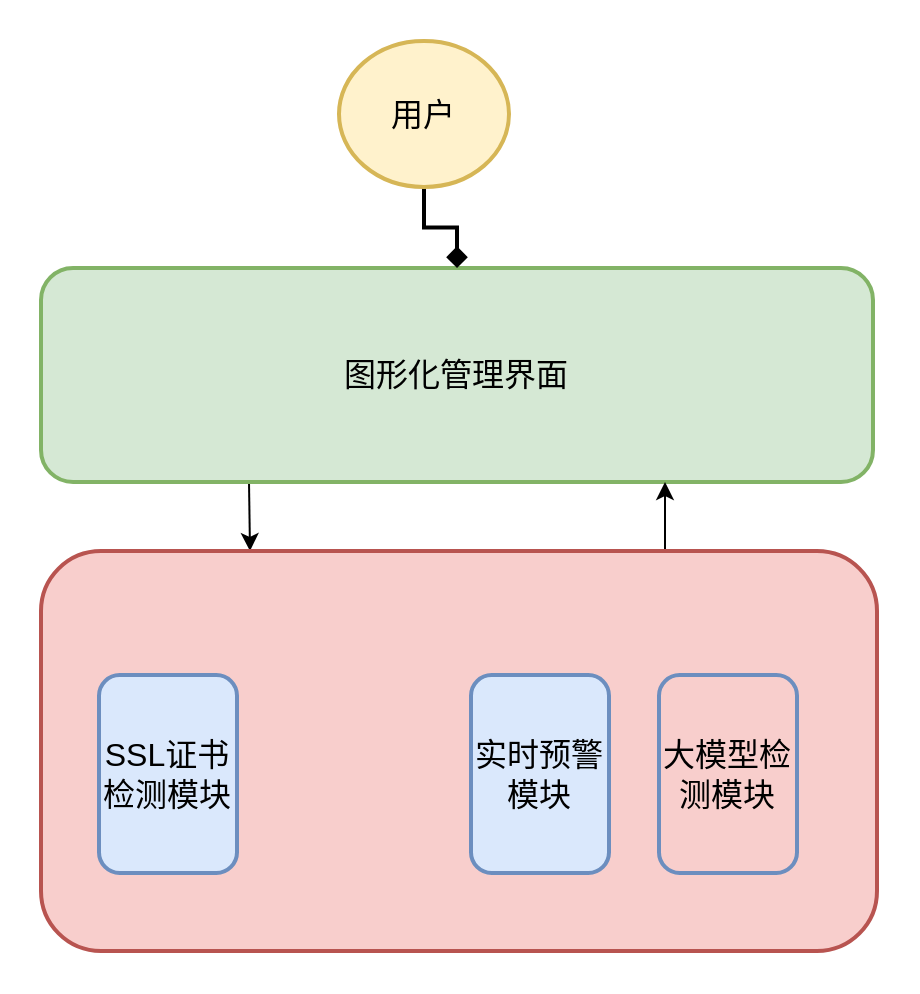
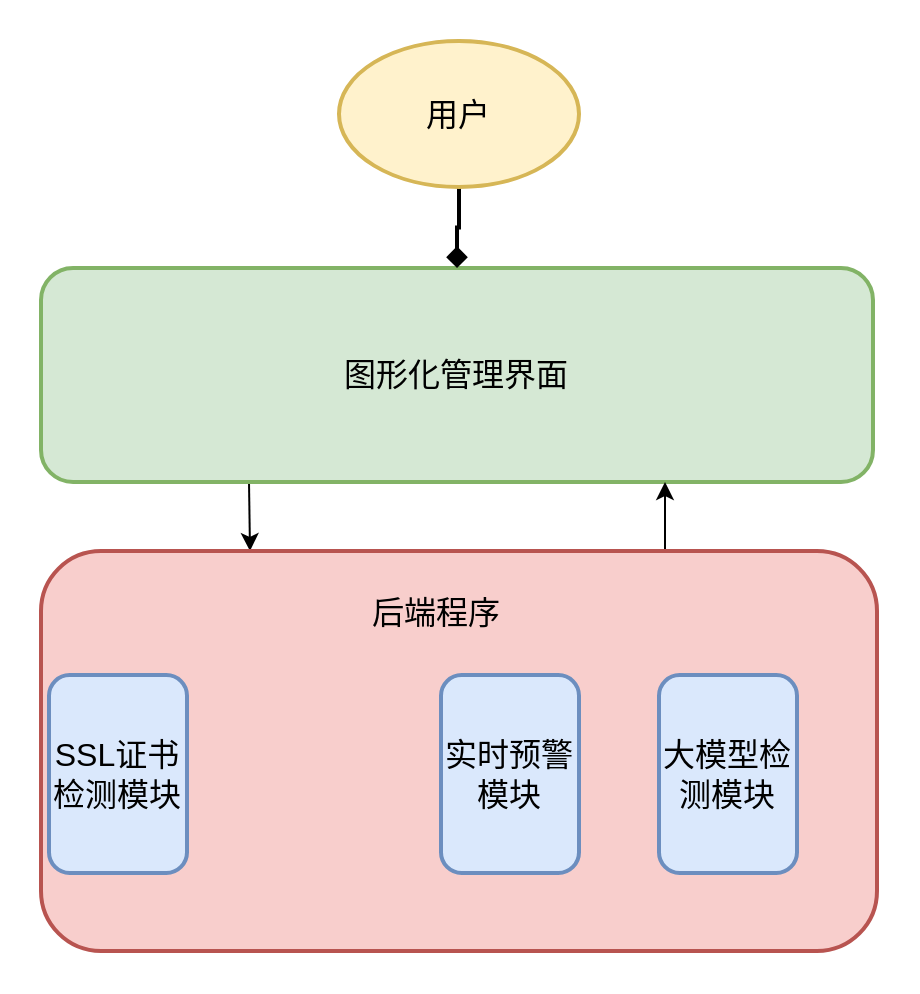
  <mxCell id="0" />
  <mxCell id="1" parent="0" />
  <mxCell id="2" style="edgeStyle=orthogonalEdgeStyle;rounded=0;orthogonalLoop=1;jettySize=auto;html=1;exitX=0.25;exitY=1;exitDx=0;exitDy=0;entryX=0.25;entryY=0;entryDx=0;entryDy=0;" parent="1" source="3" target="5" edge="1"><mxGeometry relative="1" as="geometry" /></mxCell>
  <mxCell id="3" value="&lt;span style=&quot;font-size: 16px;&quot;&gt;图形化管理界面&lt;/span&gt;" style="rounded=1;whiteSpace=wrap;html=1;fillColor=#d5e8d4;strokeColor=#82b366;fontSize=16;strokeWidth=2;" parent="1" vertex="1"><mxGeometry x="20" y="133.5" width="416" height="107" as="geometry" /></mxCell>
  <mxCell id="4" style="edgeStyle=orthogonalEdgeStyle;rounded=0;orthogonalLoop=1;jettySize=auto;html=1;exitX=0.75;exitY=0;exitDx=0;exitDy=0;entryX=0.75;entryY=1;entryDx=0;entryDy=0;" parent="1" source="5" target="3" edge="1"><mxGeometry relative="1" as="geometry" /></mxCell>
  <mxCell id="5" value="" style="rounded=1;whiteSpace=wrap;html=1;fontSize=16;fillColor=#f8cecc;strokeColor=#b85450;strokeWidth=2;" parent="1" vertex="1"><mxGeometry x="20" y="275" width="418" height="200" as="geometry" /></mxCell>
- <mxCell id="7" value="SSL证书检测模块" style="rounded=1;whiteSpace=wrap;html=1;fontSize=16;fillColor=#dae8fc;strokeColor=#6c8ebf;strokeWidth=2;" parent="1" vertex="1"><mxGeometry x="49" y="337" width="69" height="99" as="geometry" /></mxCell>
- <mxCell id="8" value="实时预警模块" style="rounded=1;whiteSpace=wrap;html=1;fontSize=16;fillColor=#dae8fc;strokeColor=#6c8ebf;strokeWidth=2;" parent="1" vertex="1"><mxGeometry x="235" y="337" width="69" height="99" as="geometry" /></mxCell>
- <mxCell id="9" value="大模型检测模块" style="rounded=1;whiteSpace=wrap;html=1;fontSize=16;fillColor=#f8cecc;strokeColor=#6c8ebf;strokeWidth=2;" parent="1" vertex="1"><mxGeometry x="329" y="337" width="69" height="99" as="geometry" /></mxCell>
+ <mxCell id="6" value="后端程序" style="text;html=1;align=center;verticalAlign=middle;whiteSpace=wrap;rounded=0;fontSize=16;strokeWidth=2;" parent="1" vertex="1"><mxGeometry x="135" y="291" width="166" height="30" as="geometry" /></mxCell>
+ <mxCell id="7" value="SSL证书检测模块" style="rounded=1;whiteSpace=wrap;html=1;fontSize=16;fillColor=#dae8fc;strokeColor=#6c8ebf;strokeWidth=2;" parent="1" vertex="1"><mxGeometry x="24" y="337" width="69" height="99" as="geometry" /></mxCell>
+ <mxCell id="8" value="实时预警模块" style="rounded=1;whiteSpace=wrap;html=1;fontSize=16;fillColor=#dae8fc;strokeColor=#6c8ebf;strokeWidth=2;" parent="1" vertex="1"><mxGeometry x="220" y="337" width="69" height="99" as="geometry" /></mxCell>
+ <mxCell id="9" value="大模型检测模块" style="rounded=1;whiteSpace=wrap;html=1;fontSize=16;fillColor=#dae8fc;strokeColor=#6c8ebf;strokeWidth=2;" parent="1" vertex="1"><mxGeometry x="329" y="337" width="69" height="99" as="geometry" /></mxCell>
  <mxCell id="10" style="edgeStyle=orthogonalEdgeStyle;rounded=0;orthogonalLoop=1;jettySize=auto;html=1;exitX=0.5;exitY=1;exitDx=0;exitDy=0;entryX=0.5;entryY=0;entryDx=0;entryDy=0;fontSize=16;strokeWidth=2;endArrow=diamond;" parent="1" source="11" target="3" edge="1"><mxGeometry relative="1" as="geometry" /></mxCell>
- <mxCell id="11" value="用户" style="ellipse;whiteSpace=wrap;html=1;fillColor=#fff2cc;strokeColor=#d6b656;fontSize=16;strokeWidth=2;" parent="1" vertex="1"><mxGeometry x="169" y="20" width="85" height="73" as="geometry" /></mxCell>
+ <mxCell id="11" value="用户" style="ellipse;whiteSpace=wrap;html=1;fillColor=#fff2cc;strokeColor=#d6b656;fontSize=16;strokeWidth=2;" parent="1" vertex="1"><mxGeometry x="169" y="20" width="120" height="73" as="geometry" /></mxCell>
